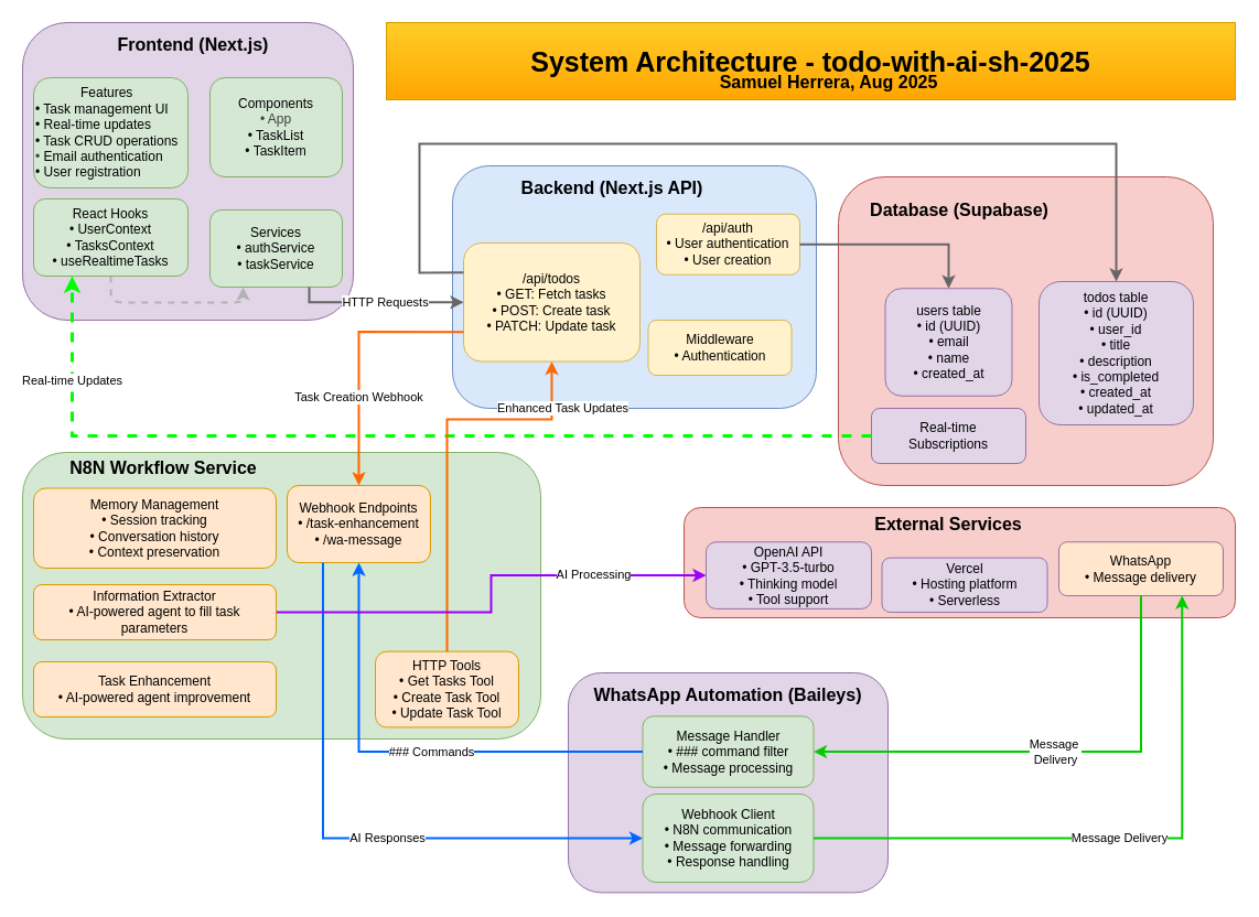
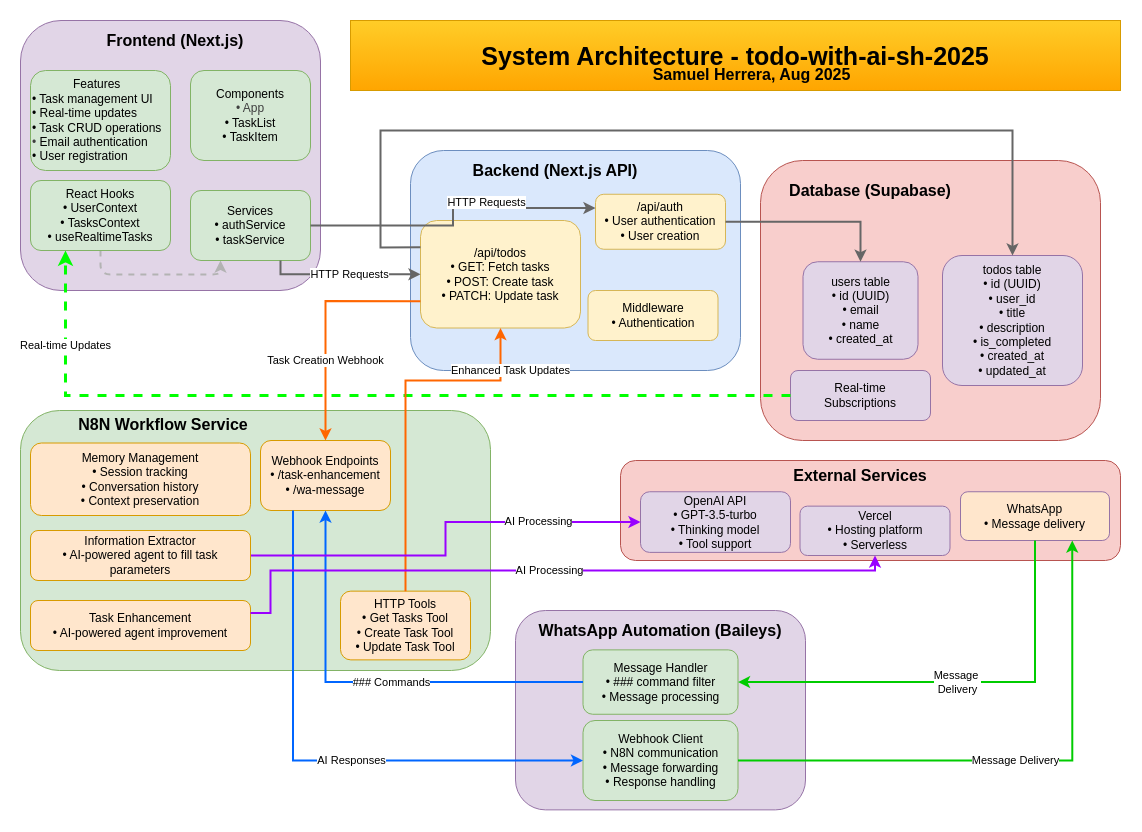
  <mxCell id="0" />
  <mxCell id="1" parent="0" />
  <mxCell id="2" value="&lt;font style=&quot;font-size: 25px; line-height: 100%;&quot;&gt;System Architecture -&amp;nbsp;&lt;span style=&quot;color: rgb(0, 0, 0);&quot;&gt;todo-with-ai-sh-2025&lt;/span&gt;&lt;/font&gt;" style="text;html=1;strokeColor=#d79b00;fillColor=#ffcd28;align=center;verticalAlign=middle;whiteSpace=wrap;rounded=0;fontSize=28;fontStyle=1;gradientColor=#ffa500;" parent="1" vertex="1"><mxGeometry x="350" y="20" width="770" height="70" as="geometry" /></mxCell>
  <mxCell id="3" value="" style="rounded=1;whiteSpace=wrap;html=1;fillColor=#e1d5e7;strokeColor=#9673a6;fontSize=14;fontStyle=1;" parent="1" vertex="1"><mxGeometry x="20" y="20" width="300" height="270" as="geometry" /></mxCell>
  <mxCell id="4" value="Frontend (Next.js)" style="text;html=1;strokeColor=none;fillColor=none;align=center;verticalAlign=middle;whiteSpace=wrap;rounded=0;fontSize=16;fontStyle=1;" parent="1" vertex="1"><mxGeometry x="90" y="30" width="170" height="20" as="geometry" /></mxCell>
  <mxCell id="5" value="&lt;div style=&quot;text-align: center;&quot;&gt;&lt;span style=&quot;background-color: transparent;&quot;&gt;Features&lt;/span&gt;&lt;/div&gt;&lt;div&gt;• Task management UI&lt;br&gt;• Real-time updates&lt;br&gt;• Task CRUD operations&lt;br&gt;&lt;span style=&quot;color: rgb(63, 63, 63);&quot;&gt;•&amp;nbsp;&lt;/span&gt;&lt;span style=&quot;background-color: transparent;&quot;&gt;Email authentication&lt;/span&gt;&lt;/div&gt;&lt;div&gt;&lt;div&gt;&lt;span style=&quot;color: rgb(0, 0, 0);&quot;&gt;• User registration&lt;/span&gt;&lt;/div&gt;&lt;/div&gt;" style="rounded=1;whiteSpace=wrap;html=1;fillColor=#d5e8d4;strokeColor=#82b366;align=left;" parent="1" vertex="1"><mxGeometry x="30" y="70" width="140" height="100" as="geometry" /></mxCell>
  <mxCell id="6" value="Components&lt;br&gt;&lt;span style=&quot;color: rgb(63, 63, 63);&quot;&gt;• App&lt;/span&gt;&lt;br&gt;&lt;div&gt;• TaskList&lt;br&gt;• TaskItem&lt;/div&gt;" style="rounded=1;whiteSpace=wrap;html=1;fillColor=#d5e8d4;strokeColor=#82b366;" parent="1" vertex="1"><mxGeometry x="190" y="70" width="120" height="90" as="geometry" /></mxCell>
  <mxCell id="7" style="edgeStyle=none;html=1;exitX=0.5;exitY=1;exitDx=0;exitDy=0;entryX=0.25;entryY=1;entryDx=0;entryDy=0;dashed=1;strokeColor=#B3B3B3;strokeWidth=2;" edge="1" parent="1" source="8" target="13"><mxGeometry relative="1" as="geometry"><Array as="points"><mxPoint x="100" y="274" /><mxPoint x="220" y="274" /></Array></mxGeometry></mxCell>
  <mxCell id="8" value="React Hooks&#10;• UserContext&#10;• TasksContext&#10;• useRealtimeTasks" style="rounded=1;whiteSpace=wrap;html=1;fillColor=#d5e8d4;strokeColor=#82b366;" parent="1" vertex="1"><mxGeometry x="30" y="180" width="140" height="70" as="geometry" /></mxCell>
  <mxCell id="9" value="" style="rounded=1;whiteSpace=wrap;html=1;fillColor=#dae8fc;strokeColor=#6c8ebf;fontSize=14;fontStyle=1;" parent="1" vertex="1"><mxGeometry x="410" y="150" width="330" height="220" as="geometry" /></mxCell>
  <mxCell id="10" value="Backend (Next.js API)" style="text;html=1;strokeColor=none;fillColor=none;align=center;verticalAlign=middle;whiteSpace=wrap;rounded=0;fontSize=16;fontStyle=1;" parent="1" vertex="1"><mxGeometry x="470" y="160" width="170" height="20" as="geometry" /></mxCell>
  <mxCell id="11" value="/api/auth&#10;• User authentication&#10;• User creation" style="rounded=1;whiteSpace=wrap;html=1;fillColor=#fff2cc;strokeColor=#d6b656;" parent="1" vertex="1"><mxGeometry x="595" y="193.75" width="130" height="55" as="geometry" /></mxCell>
  <mxCell id="12" value="/api/todos&#10;• GET: Fetch tasks&#10;• POST: Create task&#10;• PATCH: Update task" style="rounded=1;whiteSpace=wrap;html=1;fillColor=#fff2cc;strokeColor=#d6b656;" parent="1" vertex="1"><mxGeometry x="420" y="220" width="160" height="107.5" as="geometry" /></mxCell>
  <mxCell id="13" value="Services&#10;• authService&#10;• taskService" style="rounded=1;whiteSpace=wrap;html=1;fillColor=#d5e8d4;strokeColor=#82b366;" parent="1" vertex="1"><mxGeometry x="190" y="190" width="120" height="70" as="geometry" /></mxCell>
  <mxCell id="14" value="Middleware&lt;br&gt;• Authentication" style="rounded=1;whiteSpace=wrap;html=1;fillColor=#fff2cc;strokeColor=#d6b656;" parent="1" vertex="1"><mxGeometry x="587.5" y="290" width="130" height="50" as="geometry" /></mxCell>
  <mxCell id="15" value="" style="rounded=1;whiteSpace=wrap;html=1;fillColor=#f8cecc;strokeColor=#b85450;fontSize=14;fontStyle=1;" parent="1" vertex="1"><mxGeometry x="760" y="160" width="340" height="280" as="geometry" /></mxCell>
  <mxCell id="16" value="Database (Supabase)" style="text;html=1;strokeColor=none;fillColor=none;align=center;verticalAlign=middle;whiteSpace=wrap;rounded=0;fontSize=16;fontStyle=1;" parent="1" vertex="1"><mxGeometry x="770" y="180" width="200" height="20" as="geometry" /></mxCell>
  <mxCell id="17" value="users table&#10;• id (UUID)&#10;• email&#10;• name&#10;• created_at" style="rounded=1;whiteSpace=wrap;html=1;fillColor=#e1d5e7;strokeColor=#9673a6;" parent="1" vertex="1"><mxGeometry x="802.5" y="261.25" width="115" height="97.5" as="geometry" /></mxCell>
  <mxCell id="18" value="todos table&#10;• id (UUID)&#10;• user_id&#10;• title&#10;• description&#10;• is_completed&#10;• created_at&#10;• updated_at" style="rounded=1;whiteSpace=wrap;html=1;fillColor=#e1d5e7;strokeColor=#9673a6;" parent="1" vertex="1"><mxGeometry x="942" y="255" width="140" height="130" as="geometry" /></mxCell>
  <mxCell id="19" value="Real-time&#10;Subscriptions" style="rounded=1;whiteSpace=wrap;html=1;fillColor=#e1d5e7;strokeColor=#9673a6;" parent="1" vertex="1"><mxGeometry x="790" y="370" width="140" height="50" as="geometry" /></mxCell>
  <mxCell id="20" value="" style="rounded=1;whiteSpace=wrap;html=1;fillColor=#d5e8d4;strokeColor=#82b366;fontSize=14;fontStyle=1;" parent="1" vertex="1"><mxGeometry x="20" y="410" width="470" height="260" as="geometry" /></mxCell>
- <mxCell id="21" value="N8N Workflow Service" style="text;html=1;strokeColor=none;fillColor=none;align=center;verticalAlign=middle;whiteSpace=wrap;rounded=0;fontSize=16;fontStyle=1;" parent="1" vertex="1"><mxGeometry x="53" y="414" width="190" height="20" as="geometry" /></mxCell>
+ <mxCell id="21" value="N8N Workflow Service" style="text;html=1;strokeColor=none;fillColor=none;align=center;verticalAlign=middle;whiteSpace=wrap;rounded=0;fontSize=16;fontStyle=1;" parent="1" vertex="1"><mxGeometry x="68" y="414" width="190" height="20" as="geometry" /></mxCell>
  <mxCell id="22" value="Task Enhancement&lt;br&gt;• AI-powered agent improvement" style="rounded=1;whiteSpace=wrap;html=1;fillColor=#ffe6cc;strokeColor=#d79b00;" parent="1" vertex="1"><mxGeometry x="30" y="600" width="220" height="50" as="geometry" /></mxCell>
  <mxCell id="23" value="HTTP Tools&#10;• Get Tasks Tool&#10;• Create Task Tool&#10;• Update Task Tool" style="rounded=1;whiteSpace=wrap;html=1;fillColor=#ffe6cc;strokeColor=#d79b00;" parent="1" vertex="1"><mxGeometry x="340" y="590.63" width="130" height="68.75" as="geometry" /></mxCell>
  <mxCell id="24" value="Memory Management&#10;• Session tracking&#10;• Conversation history&#10;• Context preservation" style="rounded=1;whiteSpace=wrap;html=1;fillColor=#ffe6cc;strokeColor=#d79b00;" parent="1" vertex="1"><mxGeometry x="30" y="442.5" width="220" height="72.5" as="geometry" /></mxCell>
  <mxCell id="25" value="Webhook Endpoints&#10;• /task-enhancement&#10;• /wa-message" style="rounded=1;whiteSpace=wrap;html=1;fillColor=#ffe6cc;strokeColor=#d79b00;" parent="1" vertex="1"><mxGeometry x="260" y="440" width="130" height="70" as="geometry" /></mxCell>
  <mxCell id="26" value="" style="rounded=1;whiteSpace=wrap;html=1;fillColor=#e1d5e7;strokeColor=#9673a6;fontSize=14;fontStyle=1;" parent="1" vertex="1"><mxGeometry x="515" y="610" width="290" height="199.37" as="geometry" /></mxCell>
  <mxCell id="27" value="WhatsApp Automation (Baileys)" style="text;html=1;strokeColor=none;fillColor=none;align=center;verticalAlign=middle;whiteSpace=wrap;rounded=0;fontSize=16;fontStyle=1;" parent="1" vertex="1"><mxGeometry x="515" y="620" width="290" height="20" as="geometry" /></mxCell>
  <mxCell id="28" value="Message Handler&lt;br&gt;• ### command filter&lt;br&gt;• Message processing" style="rounded=1;whiteSpace=wrap;html=1;fillColor=#d5e8d4;strokeColor=#82b366;" parent="1" vertex="1"><mxGeometry x="582.5" y="649.38" width="155" height="64.37" as="geometry" /></mxCell>
  <mxCell id="29" value="Webhook Client&lt;br&gt;• N8N communication&lt;br&gt;• Message forwarding&lt;br&gt;• Response handling" style="rounded=1;whiteSpace=wrap;html=1;fillColor=#d5e8d4;strokeColor=#82b366;" parent="1" vertex="1"><mxGeometry x="582.5" y="720" width="155" height="80" as="geometry" /></mxCell>
  <mxCell id="30" value="" style="rounded=1;whiteSpace=wrap;html=1;fillColor=#f8cecc;strokeColor=#b85450;fontSize=14;fontStyle=1;" parent="1" vertex="1"><mxGeometry x="620" y="460" width="500" height="100" as="geometry" /></mxCell>
  <mxCell id="31" value="External Services" style="text;html=1;strokeColor=none;fillColor=none;align=center;verticalAlign=middle;whiteSpace=wrap;rounded=0;fontSize=16;fontStyle=1;" parent="1" vertex="1"><mxGeometry x="755" y="465" width="210" height="20" as="geometry" /></mxCell>
  <mxCell id="32" value="OpenAI API&lt;br&gt;• GPT-3.5-turbo&lt;br&gt;• Thinking model&lt;div&gt;&lt;span style=&quot;color: rgb(0, 0, 0);&quot;&gt;• Tool support&lt;/span&gt;&lt;/div&gt;" style="rounded=1;whiteSpace=wrap;html=1;fillColor=#e1d5e7;strokeColor=#9673a6;" parent="1" vertex="1"><mxGeometry x="640" y="491.26" width="150" height="60.63" as="geometry" /></mxCell>
  <mxCell id="33" value="WhatsApp&lt;br&gt;• Message delivery" style="rounded=1;whiteSpace=wrap;html=1;fillColor=#ffe6cc;strokeColor=#9673a6;" parent="1" vertex="1"><mxGeometry x="960" y="491.26" width="149" height="48.74" as="geometry" /></mxCell>
  <mxCell id="34" value="Vercel&lt;br&gt;• Hosting platform&lt;br&gt;• Serverless" style="rounded=1;whiteSpace=wrap;html=1;fillColor=#e1d5e7;strokeColor=#9673a6;" parent="1" vertex="1"><mxGeometry x="799.5" y="505.63" width="150" height="49.37" as="geometry" /></mxCell>
  <mxCell id="35" value="HTTP&amp;nbsp;&lt;span style=&quot;background-color: light-dark(#ffffff, var(--ge-dark-color, #121212));&quot;&gt;Requests&lt;/span&gt;" style="edgeStyle=orthogonalEdgeStyle;rounded=0;orthogonalLoop=1;jettySize=auto;html=1;strokeColor=#666666;strokeWidth=2;entryX=0;entryY=0.5;entryDx=0;entryDy=0;exitX=0.75;exitY=1;exitDx=0;exitDy=0;" parent="1" source="13" target="12" edge="1"><mxGeometry x="0.079" relative="1" as="geometry"><Array as="points"><mxPoint x="280" y="274" /></Array><mxPoint as="offset" /></mxGeometry></mxCell>
+ <mxCell id="36" value="&lt;span style=&quot;color: rgb(0, 0, 0);&quot;&gt;HTTP&amp;nbsp;&lt;/span&gt;&lt;span style=&quot;background-color: light-dark(#ffffff, var(--ge-dark-color, #121212));&quot;&gt;Requests&lt;/span&gt;" style="edgeStyle=orthogonalEdgeStyle;rounded=0;orthogonalLoop=1;jettySize=auto;html=1;strokeColor=#666666;strokeWidth=2;entryX=0;entryY=0.25;entryDx=0;entryDy=0;exitX=1;exitY=0.5;exitDx=0;exitDy=0;" parent="1" source="13" target="11" edge="1"><mxGeometry x="0.277" y="6" relative="1" as="geometry"><mxPoint x="330" y="120.029" as="sourcePoint" /><mxPoint as="offset" /></mxGeometry></mxCell>
  <mxCell id="37" value="" style="edgeStyle=orthogonalEdgeStyle;rounded=0;orthogonalLoop=1;jettySize=auto;html=1;strokeColor=#666666;strokeWidth=2;entryX=0.5;entryY=0;entryDx=0;entryDy=0;exitX=0;exitY=0.25;exitDx=0;exitDy=0;" parent="1" source="12" target="18" edge="1"><mxGeometry relative="1" as="geometry"><mxPoint x="450" y="240" as="sourcePoint" /><Array as="points"><mxPoint x="380" y="247" /><mxPoint x="380" y="130" /><mxPoint x="1012" y="130" /></Array></mxGeometry></mxCell>
  <mxCell id="38" value="" style="edgeStyle=orthogonalEdgeStyle;rounded=0;orthogonalLoop=1;jettySize=auto;html=1;strokeColor=#666666;strokeWidth=2;entryX=0.5;entryY=0;entryDx=0;entryDy=0;" parent="1" source="11" target="17" edge="1"><mxGeometry x="-0.088" y="2" relative="1" as="geometry"><mxPoint as="offset" /></mxGeometry></mxCell>
  <mxCell id="39" value="Real-time Updates" style="edgeStyle=orthogonalEdgeStyle;rounded=0;orthogonalLoop=1;jettySize=auto;html=1;strokeColor=#00ff00;strokeWidth=3;dashed=1;entryX=0.25;entryY=1;entryDx=0;entryDy=0;" parent="1" source="19" target="8" edge="1"><mxGeometry x="0.782" relative="1" as="geometry"><mxPoint as="offset" /></mxGeometry></mxCell>
  <mxCell id="40" value="Task Creation Webhook" style="edgeStyle=orthogonalEdgeStyle;rounded=0;orthogonalLoop=1;jettySize=auto;html=1;strokeColor=#ff6600;strokeWidth=2;exitX=0;exitY=0.75;exitDx=0;exitDy=0;" parent="1" source="12" target="25" edge="1"><mxGeometry x="0.317" relative="1" as="geometry"><mxPoint as="offset" /></mxGeometry></mxCell>
  <mxCell id="41" value="Enhanced Task Updates" style="edgeStyle=orthogonalEdgeStyle;rounded=0;orthogonalLoop=1;jettySize=auto;html=1;strokeColor=#ff6600;strokeWidth=2;entryX=0.5;entryY=1;entryDx=0;entryDy=0;exitX=0.5;exitY=0;exitDx=0;exitDy=0;" parent="1" source="23" target="12" edge="1"><mxGeometry x="0.767" y="-10" relative="1" as="geometry"><Array as="points"><mxPoint x="405" y="380" /><mxPoint x="500" y="380" /></Array><mxPoint as="offset" /></mxGeometry></mxCell>
  <mxCell id="42" value="### Commands" style="edgeStyle=orthogonalEdgeStyle;rounded=0;orthogonalLoop=1;jettySize=auto;html=1;strokeColor=#0066ff;strokeWidth=2;" parent="1" source="28" target="25" edge="1"><mxGeometry x="-0.103" relative="1" as="geometry"><mxPoint as="offset" /></mxGeometry></mxCell>
  <mxCell id="43" value="AI Responses" style="edgeStyle=orthogonalEdgeStyle;rounded=0;orthogonalLoop=1;jettySize=auto;html=1;strokeColor=#0066ff;strokeWidth=2;exitX=0.25;exitY=1;exitDx=0;exitDy=0;entryX=0;entryY=0.5;entryDx=0;entryDy=0;" parent="1" source="25" target="29" edge="1"><mxGeometry x="0.139" relative="1" as="geometry"><mxPoint as="offset" /></mxGeometry></mxCell>
  <mxCell id="44" value="AI Processing" style="edgeStyle=orthogonalEdgeStyle;rounded=0;orthogonalLoop=1;jettySize=auto;html=1;strokeColor=#9900ff;strokeWidth=2;exitX=1;exitY=0.5;exitDx=0;exitDy=0;entryX=0;entryY=0.5;entryDx=0;entryDy=0;exitPerimeter=0;" parent="1" source="46" target="32" edge="1"><mxGeometry x="0.517" y="1" relative="1" as="geometry"><mxPoint x="530" y="572.5" as="sourcePoint" /><Array as="points" /><mxPoint as="offset" /></mxGeometry></mxCell>
  <mxCell id="45" value="Message&amp;nbsp;&lt;div&gt;Delivery&lt;/div&gt;" style="edgeStyle=orthogonalEdgeStyle;rounded=0;orthogonalLoop=1;jettySize=auto;html=1;strokeColor=#00cc00;strokeWidth=2;entryX=1;entryY=0.5;entryDx=0;entryDy=0;exitX=0.5;exitY=1;exitDx=0;exitDy=0;" parent="1" source="33" target="28" edge="1"><mxGeometry relative="1" as="geometry"><mxPoint x="930" y="750" as="sourcePoint" /></mxGeometry></mxCell>
  <mxCell id="46" value="Information Extractor&lt;br&gt;• AI-powered agent to fill task parameters" style="rounded=1;whiteSpace=wrap;html=1;fillColor=#ffe6cc;strokeColor=#d79b00;" vertex="1" parent="1"><mxGeometry x="30" y="530" width="220" height="50" as="geometry" /></mxCell>
+ <mxCell id="47" value="AI Processing" style="edgeStyle=orthogonalEdgeStyle;rounded=0;orthogonalLoop=1;jettySize=auto;html=1;strokeColor=#9900ff;strokeWidth=2;exitX=1;exitY=0.25;exitDx=0;exitDy=0;entryX=0.5;entryY=1;entryDx=0;entryDy=0;" edge="1" parent="1" source="22" target="34"><mxGeometry relative="1" as="geometry"><mxPoint x="260" y="565" as="sourcePoint" /><mxPoint x="850" y="570" as="targetPoint" /><Array as="points"><mxPoint x="270" y="612" /><mxPoint x="270" y="570" /><mxPoint x="874" y="570" /></Array></mxGeometry></mxCell>
  <mxCell id="48" value="Message D&lt;span style=&quot;background-color: light-dark(#ffffff, var(--ge-dark-color, #121212));&quot;&gt;elivery&lt;/span&gt;" style="edgeStyle=orthogonalEdgeStyle;rounded=0;orthogonalLoop=1;jettySize=auto;html=1;strokeColor=#00cc00;strokeWidth=2;exitX=1;exitY=0.5;exitDx=0;exitDy=0;entryX=0.75;entryY=1;entryDx=0;entryDy=0;" edge="1" parent="1" source="29" target="33"><mxGeometry relative="1" as="geometry"><mxPoint x="825.25" y="813" as="sourcePoint" /><mxPoint x="1034.25" y="780" as="targetPoint" /></mxGeometry></mxCell>
  <mxCell id="49" value="Samuel Herrera, Aug 2025" style="text;html=1;strokeColor=none;fillColor=none;align=center;verticalAlign=middle;whiteSpace=wrap;rounded=0;fontSize=16;fontStyle=1;" vertex="1" parent="1"><mxGeometry x="640" y="64" width="222.5" height="20" as="geometry" /></mxCell>
